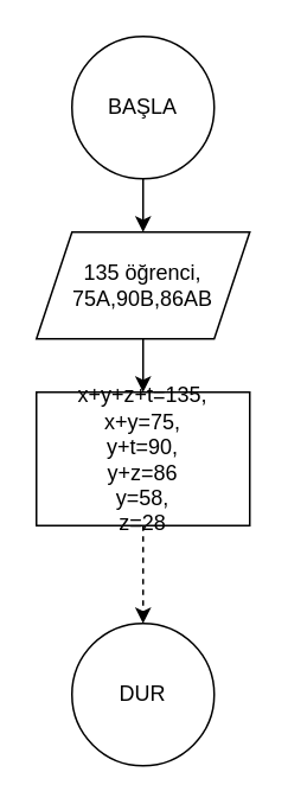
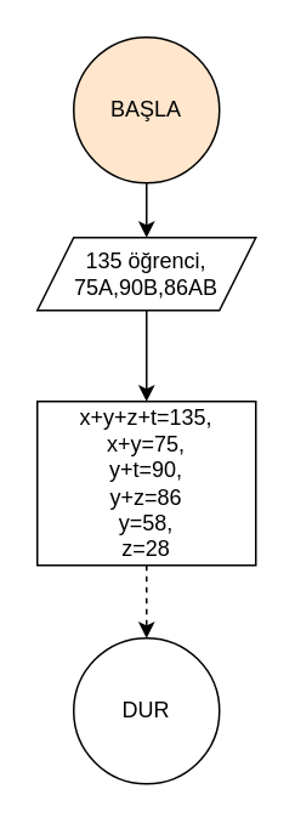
  <mxCell id="0" />
  <mxCell id="1" parent="0" />
  <mxCell id="2" value="DUR" style="ellipse;whiteSpace=wrap;html=1;aspect=fixed;" vertex="1" parent="1"><mxGeometry x="40" y="350" width="80" height="80" as="geometry" /></mxCell>
  <mxCell id="3" value="" style="edgeStyle=orthogonalEdgeStyle;rounded=0;orthogonalLoop=1;jettySize=auto;html=1;" edge="1" parent="1" source="4" target="6"><mxGeometry relative="1" as="geometry" /></mxCell>
- <mxCell id="4" value="BAŞLA" style="ellipse;whiteSpace=wrap;html=1;aspect=fixed;" vertex="1" parent="1"><mxGeometry x="40" y="20" width="80" height="80" as="geometry" /></mxCell>
+ <mxCell id="4" value="BAŞLA" style="ellipse;whiteSpace=wrap;html=1;aspect=fixed;fillColor=#ffe6cc;" vertex="1" parent="1"><mxGeometry x="40" y="20" width="80" height="80" as="geometry" /></mxCell>
  <mxCell id="5" value="" style="edgeStyle=orthogonalEdgeStyle;rounded=0;orthogonalLoop=1;jettySize=auto;html=1;" edge="1" parent="1" source="6" target="8"><mxGeometry relative="1" as="geometry" /></mxCell>
- <mxCell id="6" value="135 öğrenci,&lt;br&gt;75A,90B,86AB" style="shape=parallelogram;perimeter=parallelogramPerimeter;whiteSpace=wrap;html=1;fixedSize=1;" vertex="1" parent="1"><mxGeometry x="20" y="130" width="120" height="60" as="geometry" /></mxCell>
+ <mxCell id="6" value="135 öğrenci,&lt;br&gt;75A,90B,86AB" style="shape=parallelogram;perimeter=parallelogramPerimeter;whiteSpace=wrap;html=1;fixedSize=1;" vertex="1" parent="1"><mxGeometry x="20" y="130" width="120" height="40" as="geometry" /></mxCell>
  <mxCell id="7" value="" style="edgeStyle=orthogonalEdgeStyle;rounded=0;orthogonalLoop=1;jettySize=auto;html=1;dashed=1;" edge="1" parent="1" source="8" target="2"><mxGeometry relative="1" as="geometry" /></mxCell>
- <mxCell id="8" value="x+y+z+t=135,&lt;br&gt;x+y=75,&lt;br&gt;y+t=90,&lt;br&gt;y+z=86&lt;br&gt;y=58,&lt;br&gt;z=28" style="rounded=0;whiteSpace=wrap;html=1;" vertex="1" parent="1"><mxGeometry x="20" y="220" width="120" height="75" as="geometry" /></mxCell>
+ <mxCell id="8" value="x+y+z+t=135,&lt;br&gt;x+y=75,&lt;br&gt;y+t=90,&lt;br&gt;y+z=86&lt;br&gt;y=58,&lt;br&gt;z=28" style="rounded=0;whiteSpace=wrap;html=1;" vertex="1" parent="1"><mxGeometry x="20" y="220" width="120" height="90" as="geometry" /></mxCell>
